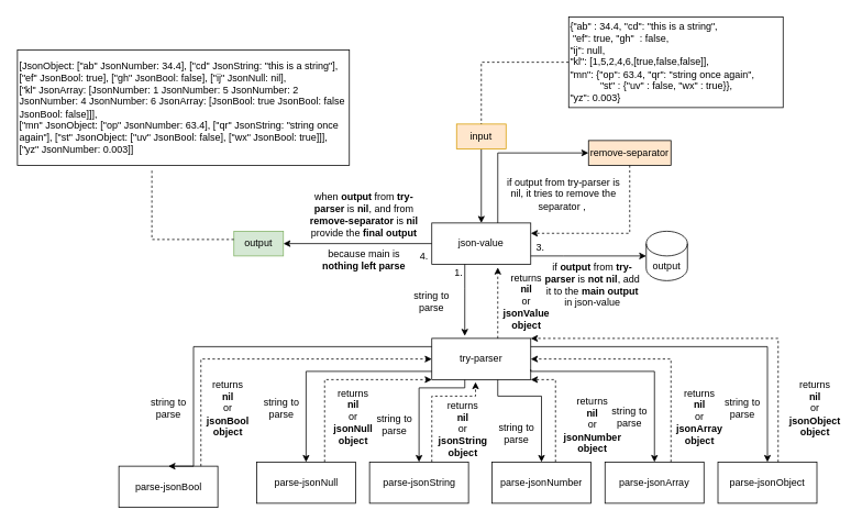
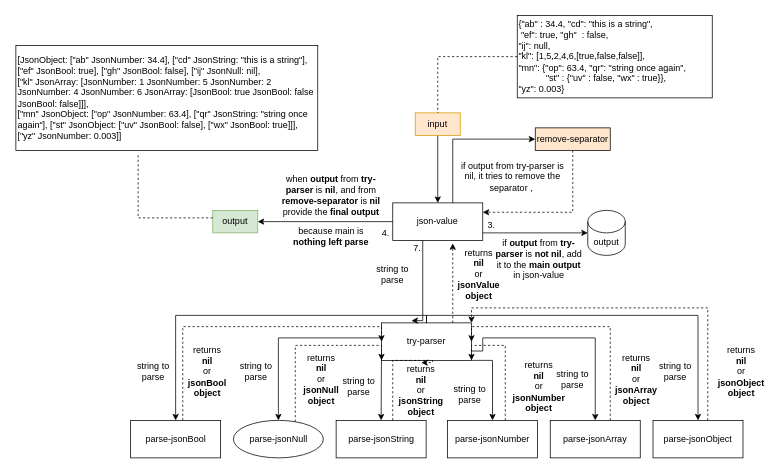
  <mxCell id="0" />
  <mxCell id="1" parent="0" />
  <mxCell id="2" style="edgeStyle=orthogonalEdgeStyle;rounded=0;orthogonalLoop=1;jettySize=auto;html=1;entryX=0.5;entryY=0;entryDx=0;entryDy=0;" edge="1" parent="1" source="8" target="14"><mxGeometry relative="1" as="geometry"><Array as="points"><mxPoint x="234" y="420" /></Array></mxGeometry></mxCell>
  <mxCell id="3" style="edgeStyle=orthogonalEdgeStyle;rounded=0;orthogonalLoop=1;jettySize=auto;html=1;entryX=0.5;entryY=0;entryDx=0;entryDy=0;" edge="1" parent="1" source="8" target="16"><mxGeometry relative="1" as="geometry"><Array as="points"><mxPoint x="371" y="450" /></Array></mxGeometry></mxCell>
  <mxCell id="4" style="edgeStyle=orthogonalEdgeStyle;rounded=0;orthogonalLoop=1;jettySize=auto;html=1;entryX=0.5;entryY=0;entryDx=0;entryDy=0;" edge="1" parent="1" source="8" target="17"><mxGeometry relative="1" as="geometry"><Array as="points"><mxPoint x="563" y="470" /><mxPoint x="508" y="470" /></Array></mxGeometry></mxCell>
  <mxCell id="5" style="edgeStyle=orthogonalEdgeStyle;rounded=0;orthogonalLoop=1;jettySize=auto;html=1;entryX=0.5;entryY=0;entryDx=0;entryDy=0;exitX=1;exitY=0.75;exitDx=0;exitDy=0;" edge="1" parent="1" source="8" target="21"><mxGeometry relative="1" as="geometry"><Array as="points"><mxPoint x="643" y="450" /><mxPoint x="793" y="450" /></Array></mxGeometry></mxCell>
  <mxCell id="6" style="edgeStyle=orthogonalEdgeStyle;rounded=0;orthogonalLoop=1;jettySize=auto;html=1;entryX=0.5;entryY=0;entryDx=0;entryDy=0;" edge="1" parent="1" source="8" target="23"><mxGeometry relative="1" as="geometry"><Array as="points"><mxPoint x="930" y="420" /></Array></mxGeometry></mxCell>
  <mxCell id="7" style="edgeStyle=orthogonalEdgeStyle;rounded=0;orthogonalLoop=1;jettySize=auto;html=1;entryX=0.5;entryY=0;entryDx=0;entryDy=0;" edge="1" parent="1" source="8" target="19"><mxGeometry relative="1" as="geometry"><Array as="points"><mxPoint x="603" y="480" /><mxPoint x="656" y="480" /></Array></mxGeometry></mxCell>
- <mxCell id="8" value="try-parser" style="rounded=0;whiteSpace=wrap;html=1;fillColor=none;" vertex="1" parent="1"><mxGeometry x="523" y="410" width="120" height="50" as="geometry" /></mxCell>
+ <mxCell id="8" value="try-parser" style="rounded=0;whiteSpace=wrap;html=1;fillColor=none;" vertex="1" parent="1"><mxGeometry x="508" y="430" width="120" height="50" as="geometry" /></mxCell>
  <mxCell id="9" style="edgeStyle=orthogonalEdgeStyle;rounded=0;orthogonalLoop=1;jettySize=auto;html=1;" edge="1" parent="1" source="10" target="33"><mxGeometry relative="1" as="geometry" /></mxCell>
  <mxCell id="10" value="input" style="text;html=1;align=center;verticalAlign=middle;whiteSpace=wrap;rounded=0;fillColor=#ffe6cc;strokeColor=#d79b00;" vertex="1" parent="1"><mxGeometry x="553" y="150" width="60" height="30" as="geometry" /></mxCell>
  <mxCell id="11" style="edgeStyle=orthogonalEdgeStyle;rounded=0;orthogonalLoop=1;jettySize=auto;html=1;entryX=0.5;entryY=0;entryDx=0;entryDy=0;dashed=1;endArrow=none;endFill=0;" edge="1" parent="1" source="12" target="10"><mxGeometry relative="1" as="geometry" /></mxCell>
  <mxCell id="12" value="&lt;div&gt;{&lt;span style=&quot;background-color: initial;&quot;&gt;&quot;ab&quot; : 34.4, &quot;cd&quot;: &quot;this is a string&quot;,&lt;/span&gt;&lt;/div&gt;&lt;div&gt;&lt;span style=&quot;background-color: initial;&quot;&gt;&amp;nbsp;&quot;ef&quot;: true, &quot;gh&quot;&amp;nbsp; : false,&lt;/span&gt;&lt;/div&gt;&lt;div&gt;&quot;ij&quot;: null,&lt;/div&gt;&lt;div&gt;&quot;kl&quot;: [1,5,2,4,6,[true,false,false]],&lt;/div&gt;&lt;div&gt;&quot;mn&quot;: {&quot;op&quot;: 63.4, &quot;qr&quot;: &quot;string once again&quot;,&lt;/div&gt;&lt;div&gt;&lt;span style=&quot;white-space: pre;&quot;&gt;&#09;&amp;nbsp;&lt;/span&gt;&amp;nbsp; &quot;st&quot; :&amp;nbsp;&lt;span style=&quot;background-color: initial;&quot;&gt;{&quot;uv&quot; : false, &quot;wx&quot; : true}&lt;/span&gt;&lt;span style=&quot;background-color: initial;&quot;&gt;},&lt;/span&gt;&lt;/div&gt;&lt;div&gt;&lt;span style=&quot;background-color: initial;&quot;&gt;&quot;yz&quot;: 0.003}&lt;/span&gt;&lt;/div&gt;" style="text;html=1;align=left;verticalAlign=middle;whiteSpace=wrap;rounded=0;strokeColor=default;" vertex="1" parent="1"><mxGeometry x="689" y="20" width="260" height="110" as="geometry" /></mxCell>
  <mxCell id="13" style="edgeStyle=orthogonalEdgeStyle;rounded=0;orthogonalLoop=1;jettySize=auto;html=1;entryX=0;entryY=0.5;entryDx=0;entryDy=0;endArrow=classic;endFill=1;dashed=1;startArrow=none;startFill=0;" edge="1" parent="1" source="14" target="8"><mxGeometry relative="1" as="geometry"><Array as="points"><mxPoint x="243" y="435" /></Array></mxGeometry></mxCell>
- <mxCell id="14" value="parse-jsonBool" style="rounded=0;whiteSpace=wrap;html=1;fillColor=none;" vertex="1" parent="1"><mxGeometry x="143.5" y="565" width="120" height="50" as="geometry" /></mxCell>
+ <mxCell id="14" value="parse-jsonBool" style="rounded=0;whiteSpace=wrap;html=1;fillColor=none;" vertex="1" parent="1"><mxGeometry x="173.5" y="560" width="120" height="50" as="geometry" /></mxCell>
  <mxCell id="15" style="edgeStyle=orthogonalEdgeStyle;rounded=0;orthogonalLoop=1;jettySize=auto;html=1;entryX=0;entryY=1;entryDx=0;entryDy=0;dashed=1;" edge="1" parent="1" source="16" target="8"><mxGeometry relative="1" as="geometry"><Array as="points"><mxPoint x="393" y="460" /></Array></mxGeometry></mxCell>
- <mxCell id="16" value="parse-jsonNull" style="rounded=0;whiteSpace=wrap;html=1;fillColor=none;" vertex="1" parent="1"><mxGeometry x="310.5" y="560" width="120" height="50" as="geometry" /></mxCell>
+ <mxCell id="16" value="parse-jsonNull" style="ellipse;whiteSpace=wrap;html=1;fillColor=none;" vertex="1" parent="1"><mxGeometry x="310.5" y="560" width="120" height="50" as="geometry" /></mxCell>
  <mxCell id="17" value="parse-jsonString" style="rounded=0;whiteSpace=wrap;html=1;fillColor=none;" vertex="1" parent="1"><mxGeometry x="447.5" y="560" width="120" height="50" as="geometry" /></mxCell>
  <mxCell id="18" style="edgeStyle=orthogonalEdgeStyle;rounded=0;orthogonalLoop=1;jettySize=auto;html=1;entryX=1;entryY=1;entryDx=0;entryDy=0;dashed=1;" edge="1" parent="1" source="19" target="8"><mxGeometry relative="1" as="geometry"><Array as="points"><mxPoint x="673" y="460" /></Array></mxGeometry></mxCell>
  <mxCell id="19" value="parse-jsonNumber" style="rounded=0;whiteSpace=wrap;html=1;fillColor=none;" vertex="1" parent="1"><mxGeometry x="596" y="560" width="120" height="50" as="geometry" /></mxCell>
  <mxCell id="20" style="edgeStyle=orthogonalEdgeStyle;rounded=0;orthogonalLoop=1;jettySize=auto;html=1;entryX=1;entryY=0.5;entryDx=0;entryDy=0;dashed=1;" edge="1" parent="1" source="21" target="8"><mxGeometry relative="1" as="geometry"><Array as="points"><mxPoint x="813" y="435" /></Array></mxGeometry></mxCell>
  <mxCell id="21" value="parse-jsonArray" style="rounded=0;whiteSpace=wrap;html=1;fillColor=none;" vertex="1" parent="1"><mxGeometry x="733" y="560" width="120" height="50" as="geometry" /></mxCell>
  <mxCell id="22" style="edgeStyle=orthogonalEdgeStyle;rounded=0;orthogonalLoop=1;jettySize=auto;html=1;entryX=1;entryY=0;entryDx=0;entryDy=0;dashed=1;" edge="1" parent="1" source="23" target="8"><mxGeometry relative="1" as="geometry"><Array as="points"><mxPoint x="943" y="410" /></Array></mxGeometry></mxCell>
  <mxCell id="23" value="parse-jsonObject" style="rounded=0;whiteSpace=wrap;html=1;fillColor=none;" vertex="1" parent="1"><mxGeometry x="870" y="560" width="120" height="50" as="geometry" /></mxCell>
  <mxCell id="24" value="&lt;div&gt;returns&lt;/div&gt;&lt;b&gt;nil&lt;/b&gt;&lt;div&gt;or&lt;/div&gt;&lt;div&gt;&lt;b&gt;jsonBool object&lt;/b&gt;&lt;/div&gt;" style="text;html=1;align=center;verticalAlign=middle;whiteSpace=wrap;rounded=0;" vertex="1" parent="1"><mxGeometry x="240.5" y="480" width="70" height="30" as="geometry" /></mxCell>
  <mxCell id="25" value="&lt;div&gt;returns&lt;/div&gt;&lt;b&gt;nil&lt;/b&gt;&lt;div&gt;or&lt;/div&gt;&lt;div&gt;&lt;b&gt;jsonNull object&lt;/b&gt;&lt;/div&gt;" style="text;html=1;align=center;verticalAlign=middle;whiteSpace=wrap;rounded=0;" vertex="1" parent="1"><mxGeometry x="393" y="490" width="70" height="30" as="geometry" /></mxCell>
  <mxCell id="26" style="edgeStyle=orthogonalEdgeStyle;rounded=0;orthogonalLoop=1;jettySize=auto;html=1;entryX=0.442;entryY=1.06;entryDx=0;entryDy=0;entryPerimeter=0;dashed=1;" edge="1" parent="1" source="17" target="8"><mxGeometry relative="1" as="geometry"><Array as="points"><mxPoint x="523" y="480" /><mxPoint x="576" y="480" /></Array></mxGeometry></mxCell>
  <mxCell id="27" value="&lt;div&gt;returns&lt;/div&gt;&lt;b&gt;nil&lt;/b&gt;&lt;div&gt;or&lt;/div&gt;&lt;div&gt;&lt;b&gt;jsonString object&lt;/b&gt;&lt;/div&gt;" style="text;html=1;align=center;verticalAlign=middle;whiteSpace=wrap;rounded=0;" vertex="1" parent="1"><mxGeometry x="526" y="505" width="70" height="30" as="geometry" /></mxCell>
  <mxCell id="28" value="&lt;div&gt;returns&lt;/div&gt;&lt;b&gt;nil&lt;/b&gt;&lt;div&gt;or&lt;/div&gt;&lt;div&gt;&lt;b&gt;jsonNumber object&lt;/b&gt;&lt;/div&gt;" style="text;html=1;align=center;verticalAlign=middle;whiteSpace=wrap;rounded=0;" vertex="1" parent="1"><mxGeometry x="683" y="500" width="70" height="30" as="geometry" /></mxCell>
  <mxCell id="29" value="&lt;div&gt;returns&lt;/div&gt;&lt;b&gt;nil&lt;/b&gt;&lt;div&gt;or&lt;/div&gt;&lt;div&gt;&lt;b&gt;jsonArray object&lt;/b&gt;&lt;/div&gt;" style="text;html=1;align=center;verticalAlign=middle;whiteSpace=wrap;rounded=0;" vertex="1" parent="1"><mxGeometry x="813" y="490" width="70" height="30" as="geometry" /></mxCell>
  <mxCell id="30" value="&lt;div&gt;returns&lt;/div&gt;&lt;b&gt;nil&lt;/b&gt;&lt;div&gt;or&lt;/div&gt;&lt;div&gt;&lt;b&gt;jsonObject object&lt;/b&gt;&lt;/div&gt;" style="text;html=1;align=center;verticalAlign=middle;whiteSpace=wrap;rounded=0;" vertex="1" parent="1"><mxGeometry x="953" y="480" width="70" height="30" as="geometry" /></mxCell>
  <mxCell id="31" style="edgeStyle=orthogonalEdgeStyle;rounded=0;orthogonalLoop=1;jettySize=auto;html=1;entryX=0;entryY=0.5;entryDx=0;entryDy=0;" edge="1" parent="1" source="33" target="45"><mxGeometry relative="1" as="geometry"><Array as="points"><mxPoint x="603" y="185" /></Array></mxGeometry></mxCell>
  <mxCell id="32" style="edgeStyle=orthogonalEdgeStyle;rounded=0;orthogonalLoop=1;jettySize=auto;html=1;entryX=1;entryY=0.5;entryDx=0;entryDy=0;" edge="1" parent="1" source="33" target="50"><mxGeometry relative="1" as="geometry" /></mxCell>
  <mxCell id="33" value="json-value" style="rounded=0;whiteSpace=wrap;html=1;fillColor=none;" vertex="1" parent="1"><mxGeometry x="523" y="270" width="120" height="50" as="geometry" /></mxCell>
  <mxCell id="34" style="edgeStyle=orthogonalEdgeStyle;rounded=0;orthogonalLoop=1;jettySize=auto;html=1;entryX=0.333;entryY=-0.06;entryDx=0;entryDy=0;entryPerimeter=0;" edge="1" parent="1" source="33" target="8"><mxGeometry relative="1" as="geometry"><Array as="points"><mxPoint x="563" y="350" /><mxPoint x="563" y="350" /></Array></mxGeometry></mxCell>
  <mxCell id="35" style="edgeStyle=orthogonalEdgeStyle;rounded=0;orthogonalLoop=1;jettySize=auto;html=1;dashed=1;" edge="1" parent="1" source="8"><mxGeometry relative="1" as="geometry"><mxPoint x="603" y="324" as="targetPoint" /><Array as="points"><mxPoint x="603" y="390" /><mxPoint x="603" y="390" /></Array></mxGeometry></mxCell>
  <mxCell id="36" value="&lt;div&gt;returns&lt;/div&gt;&lt;b&gt;nil&lt;/b&gt;&lt;div&gt;or&lt;/div&gt;&lt;div&gt;&lt;b&gt;jsonValue object&lt;/b&gt;&lt;/div&gt;" style="text;html=1;align=center;verticalAlign=middle;whiteSpace=wrap;rounded=0;" vertex="1" parent="1"><mxGeometry x="603" y="350" width="70" height="30" as="geometry" /></mxCell>
  <mxCell id="37" value="string to parse" style="text;html=1;align=center;verticalAlign=middle;whiteSpace=wrap;rounded=0;" vertex="1" parent="1"><mxGeometry x="493" y="350" width="60" height="30" as="geometry" /></mxCell>
  <mxCell id="38" value="string to parse" style="text;html=1;align=center;verticalAlign=middle;whiteSpace=wrap;rounded=0;" vertex="1" parent="1"><mxGeometry x="173.5" y="480" width="60" height="30" as="geometry" /></mxCell>
  <mxCell id="39" value="string to parse" style="text;html=1;align=center;verticalAlign=middle;whiteSpace=wrap;rounded=0;" vertex="1" parent="1"><mxGeometry x="310.5" y="480" width="60" height="30" as="geometry" /></mxCell>
  <mxCell id="40" value="string to parse" style="text;html=1;align=center;verticalAlign=middle;whiteSpace=wrap;rounded=0;" vertex="1" parent="1"><mxGeometry x="447.5" y="500" width="60" height="30" as="geometry" /></mxCell>
  <mxCell id="41" value="string to parse" style="text;html=1;align=center;verticalAlign=middle;whiteSpace=wrap;rounded=0;" vertex="1" parent="1"><mxGeometry x="596" y="510" width="60" height="30" as="geometry" /></mxCell>
  <mxCell id="42" value="string to parse" style="text;html=1;align=center;verticalAlign=middle;whiteSpace=wrap;rounded=0;" vertex="1" parent="1"><mxGeometry x="733" y="490" width="60" height="30" as="geometry" /></mxCell>
  <mxCell id="43" value="string to parse" style="text;html=1;align=center;verticalAlign=middle;whiteSpace=wrap;rounded=0;" vertex="1" parent="1"><mxGeometry x="870" y="480" width="60" height="30" as="geometry" /></mxCell>
  <mxCell id="44" style="edgeStyle=orthogonalEdgeStyle;rounded=0;orthogonalLoop=1;jettySize=auto;html=1;entryX=1;entryY=0.25;entryDx=0;entryDy=0;dashed=1;" edge="1" parent="1" source="45" target="33"><mxGeometry relative="1" as="geometry"><Array as="points"><mxPoint x="763" y="283" /></Array></mxGeometry></mxCell>
  <mxCell id="45" value="remove-separator" style="rounded=0;whiteSpace=wrap;html=1;fillColor=#ffe6cc;" vertex="1" parent="1"><mxGeometry x="713" y="170" width="100" height="30" as="geometry" /></mxCell>
  <mxCell id="46" value="if output from try-parser is nil, it tries to remove the separator ,&amp;nbsp;" style="text;html=1;align=center;verticalAlign=middle;whiteSpace=wrap;rounded=0;" vertex="1" parent="1"><mxGeometry x="613" y="220" width="140" height="30" as="geometry" /></mxCell>
  <mxCell id="47" value="output" style="shape=cylinder3;whiteSpace=wrap;html=1;boundedLbl=1;backgroundOutline=1;size=15;" vertex="1" parent="1"><mxGeometry x="783" y="280" width="50" height="60" as="geometry" /></mxCell>
  <mxCell id="48" style="edgeStyle=orthogonalEdgeStyle;rounded=0;orthogonalLoop=1;jettySize=auto;html=1;entryX=0;entryY=0.5;entryDx=0;entryDy=0;entryPerimeter=0;" edge="1" parent="1" source="33" target="47"><mxGeometry relative="1" as="geometry"><Array as="points"><mxPoint x="683" y="310" /><mxPoint x="683" y="310" /></Array></mxGeometry></mxCell>
  <mxCell id="49" value="if &lt;b&gt;output&lt;/b&gt; from&lt;b&gt; try-parser&lt;/b&gt; is &lt;b&gt;not nil&lt;/b&gt;, add it to the &lt;b&gt;main output&lt;/b&gt; in json-value" style="text;html=1;align=center;verticalAlign=middle;whiteSpace=wrap;rounded=0;" vertex="1" parent="1"><mxGeometry x="658" y="330" width="120" height="30" as="geometry" /></mxCell>
  <mxCell id="50" value="output" style="text;html=1;align=center;verticalAlign=middle;whiteSpace=wrap;rounded=0;fillColor=#d5e8d4;strokeColor=#82b366;" vertex="1" parent="1"><mxGeometry x="283" y="280" width="60" height="30" as="geometry" /></mxCell>
  <mxCell id="51" value="when &lt;b&gt;output&lt;/b&gt; from &lt;b&gt;try-parser&lt;/b&gt; is &lt;b&gt;nil&lt;/b&gt;, and from &lt;b&gt;remove-separator &lt;/b&gt;is&amp;nbsp;&lt;b&gt;nil&lt;/b&gt;&lt;div&gt;provide the &lt;b&gt;final output&lt;/b&gt;&lt;/div&gt;" style="text;html=1;align=center;verticalAlign=middle;whiteSpace=wrap;rounded=0;" vertex="1" parent="1"><mxGeometry x="370.5" y="245" width="140" height="30" as="geometry" /></mxCell>
- <mxCell id="52" value="1." style="text;html=1;align=center;verticalAlign=middle;whiteSpace=wrap;rounded=0;" vertex="1" parent="1"><mxGeometry x="543.5" y="320" width="24" height="20" as="geometry" /></mxCell>
+ <mxCell id="52" value="7." style="text;html=1;align=center;verticalAlign=middle;whiteSpace=wrap;rounded=0;" vertex="1" parent="1"><mxGeometry x="543.5" y="320" width="24" height="20" as="geometry" /></mxCell>
  <mxCell id="53" value="3." style="text;html=1;align=center;verticalAlign=middle;whiteSpace=wrap;rounded=0;" vertex="1" parent="1"><mxGeometry x="643" y="290" width="24" height="20" as="geometry" /></mxCell>
  <mxCell id="54" value="4." style="text;html=1;align=center;verticalAlign=middle;whiteSpace=wrap;rounded=0;" vertex="1" parent="1"><mxGeometry x="502" y="300" width="24" height="20" as="geometry" /></mxCell>
  <mxCell id="55" value="because main is &lt;b&gt;nothing left parse&lt;/b&gt;" style="text;html=1;align=center;verticalAlign=middle;whiteSpace=wrap;rounded=0;" vertex="1" parent="1"><mxGeometry x="382.75" y="300" width="115.5" height="30" as="geometry" /></mxCell>
  <mxCell id="56" value="[JsonObject: [&quot;ab&quot; JsonNumber: 34.4],&amp;nbsp;&lt;span style=&quot;background-color: initial;&quot;&gt;[&quot;cd&quot; JsonString: &quot;this is a string&quot;], [&quot;ef&quot; JsonBool: true], [&quot;gh&quot; JsonBool: false], [&quot;ij&quot; JsonNull: nil],&amp;nbsp;&lt;/span&gt;&lt;div&gt;&lt;span style=&quot;background-color: initial;&quot;&gt;[&quot;kl&quot; JsonArray: [JsonNumber: 1 JsonNumber: 5 JsonNumber: 2 JsonNumber: 4 JsonNumber: 6 JsonArray: [JsonBool: true JsonBool: false JsonBool: false]]],&lt;/span&gt;&lt;/div&gt;&lt;div&gt;&lt;span style=&quot;background-color: initial;&quot;&gt;[&quot;mn&quot; JsonObject: [&quot;op&quot; JsonNumber: 63.4], [&quot;qr&quot; JsonString: &quot;string once again&quot;], [&quot;st&quot; JsonObject: [&quot;uv&quot; JsonBool: false], [&quot;wx&quot; JsonBool: true]]], [&quot;yz&quot; JsonNumber: 0.003]]&lt;/span&gt;&lt;/div&gt;" style="text;html=1;align=left;verticalAlign=middle;whiteSpace=wrap;rounded=0;strokeColor=default;" vertex="1" parent="1"><mxGeometry x="20.5" y="60" width="402.5" height="140" as="geometry" /></mxCell>
  <mxCell id="57" style="edgeStyle=orthogonalEdgeStyle;rounded=0;orthogonalLoop=1;jettySize=auto;html=1;entryX=0.405;entryY=1.027;entryDx=0;entryDy=0;entryPerimeter=0;endArrow=none;endFill=0;dashed=1;" edge="1" parent="1" source="50" target="56"><mxGeometry relative="1" as="geometry"><Array as="points"><mxPoint x="183" y="290" /></Array></mxGeometry></mxCell>
